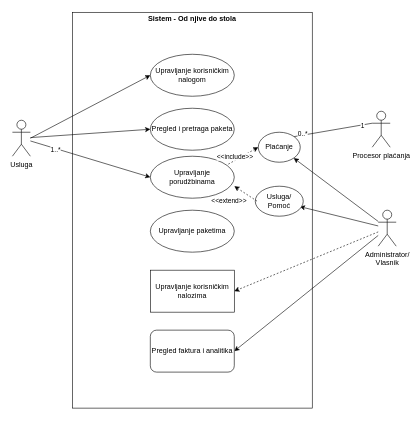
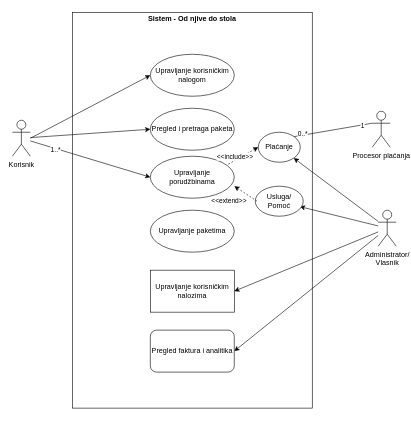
  <mxCell id="0" />
  <mxCell id="1" parent="0" />
- <mxCell id="2" value="Usluga" style="shape=umlActor;verticalLabelPosition=bottom;verticalAlign=top;html=1;" parent="1" vertex="1"><mxGeometry x="20" y="200" width="30" height="60" as="geometry" /></mxCell>
+ <mxCell id="2" value="Korisnik" style="shape=umlActor;verticalLabelPosition=bottom;verticalAlign=top;html=1;" parent="1" vertex="1"><mxGeometry x="20" y="200" width="30" height="60" as="geometry" /></mxCell>
  <mxCell id="3" value="&lt;p style=&quot;margin:0px;margin-top:4px;text-align:center;&quot;&gt;&lt;b&gt;Sistem - Od njive do stola&lt;/b&gt;&lt;/p&gt;" style="verticalAlign=top;align=left;overflow=fill;html=1;whiteSpace=wrap;" parent="1" vertex="1"><mxGeometry x="120" y="20" width="400" height="660" as="geometry" /></mxCell>
  <mxCell id="4" style="rounded=0;orthogonalLoop=1;jettySize=auto;html=1;entryX=0;entryY=0.5;entryDx=0;entryDy=0;" parent="1" source="2" target="10" edge="1"><mxGeometry relative="1" as="geometry" /></mxCell>
  <mxCell id="5" value="1..*" style="edgeLabel;html=1;align=center;verticalAlign=middle;resizable=0;points=[];" vertex="1" connectable="0" parent="4"><mxGeometry x="-0.565" y="-1" relative="1" as="geometry"><mxPoint x="-1" as="offset" /></mxGeometry></mxCell>
  <mxCell id="6" style="rounded=0;orthogonalLoop=1;jettySize=auto;html=1;entryX=0;entryY=0.5;entryDx=0;entryDy=0;" parent="1" source="2" target="9" edge="1"><mxGeometry relative="1" as="geometry" /></mxCell>
  <mxCell id="7" value="Upravljanje korisničkim nalogom" style="ellipse;whiteSpace=wrap;html=1;" parent="1" vertex="1"><mxGeometry x="250" y="90" width="140" height="70" as="geometry" /></mxCell>
  <mxCell id="8" style="rounded=0;orthogonalLoop=1;jettySize=auto;html=1;entryX=0;entryY=0.5;entryDx=0;entryDy=0;" parent="1" target="7" edge="1"><mxGeometry relative="1" as="geometry"><mxPoint x="50" y="230" as="sourcePoint" /></mxGeometry></mxCell>
  <mxCell id="9" value="Pregled i pretraga paketa" style="ellipse;whiteSpace=wrap;html=1;" parent="1" vertex="1"><mxGeometry x="250" y="180" width="140" height="70" as="geometry" /></mxCell>
  <mxCell id="10" value="Upravljanje porudžbinama" style="ellipse;whiteSpace=wrap;html=1;" parent="1" vertex="1"><mxGeometry x="250" y="260" width="140" height="70" as="geometry" /></mxCell>
  <mxCell id="11" style="rounded=0;orthogonalLoop=1;jettySize=auto;html=1;" parent="1" source="14" target="23" edge="1"><mxGeometry relative="1" as="geometry" /></mxCell>
- <mxCell id="12" style="rounded=0;orthogonalLoop=1;jettySize=auto;html=1;entryX=1;entryY=0.5;entryDx=0;entryDy=0;dashed=1;" parent="1" source="14" target="17" edge="1"><mxGeometry relative="1" as="geometry" /></mxCell>
+ <mxCell id="12" style="rounded=0;orthogonalLoop=1;jettySize=auto;html=1;entryX=1;entryY=0.5;entryDx=0;entryDy=0;" parent="1" source="14" target="17" edge="1"><mxGeometry relative="1" as="geometry" /></mxCell>
  <mxCell id="13" style="rounded=0;orthogonalLoop=1;jettySize=auto;html=1;entryX=1;entryY=0.5;entryDx=0;entryDy=0;" parent="1" source="14" target="18" edge="1"><mxGeometry relative="1" as="geometry" /></mxCell>
  <mxCell id="14" value="Administrator/&lt;div&gt;Vlasnik&lt;/div&gt;" style="shape=umlActor;verticalLabelPosition=bottom;verticalAlign=top;html=1;" parent="1" vertex="1"><mxGeometry x="630" y="350" width="30" height="60" as="geometry" /></mxCell>
  <mxCell id="15" style="rounded=0;orthogonalLoop=1;jettySize=auto;html=1;startArrow=classic;startFill=1;endArrow=none;endFill=0;exitX=0.929;exitY=0.68;exitDx=0;exitDy=0;exitPerimeter=0;" parent="1" source="26" target="14" edge="1"><mxGeometry relative="1" as="geometry"><mxPoint x="560" y="350" as="sourcePoint" /></mxGeometry></mxCell>
  <mxCell id="16" value="Upravljanje paketima" style="ellipse;whiteSpace=wrap;html=1;" parent="1" vertex="1"><mxGeometry x="250" y="350" width="140" height="70" as="geometry" /></mxCell>
  <mxCell id="17" value="Upravljanje korisničkim nalozima" style="whiteSpace=wrap;html=1;rounded=0;" parent="1" vertex="1"><mxGeometry x="250" y="450" width="140" height="70" as="geometry" /></mxCell>
  <mxCell id="18" value="Pregled faktura i analitika" style="whiteSpace=wrap;html=1;rounded=1;" parent="1" vertex="1"><mxGeometry x="250" y="550" width="140" height="70" as="geometry" /></mxCell>
  <mxCell id="19" value="Procesor plaćanja" style="shape=umlActor;verticalLabelPosition=bottom;verticalAlign=top;html=1;outlineConnect=0;" vertex="1" parent="1"><mxGeometry x="620" y="185" width="30" height="60" as="geometry" /></mxCell>
  <mxCell id="20" value="" style="endArrow=none;html=1;rounded=0;entryX=0;entryY=0.333;entryDx=0;entryDy=0;entryPerimeter=0;exitX=1;exitY=0;exitDx=0;exitDy=0;" edge="1" parent="1" source="23" target="19"><mxGeometry width="50" height="50" relative="1" as="geometry"><mxPoint x="570" y="170" as="sourcePoint" /><mxPoint x="560" y="220" as="targetPoint" /></mxGeometry></mxCell>
  <mxCell id="21" value="0..*" style="edgeLabel;html=1;align=center;verticalAlign=middle;resizable=0;points=[];" vertex="1" connectable="0" parent="20"><mxGeometry x="-0.785" y="2" relative="1" as="geometry"><mxPoint as="offset" /></mxGeometry></mxCell>
  <mxCell id="22" value="1" style="edgeLabel;html=1;align=center;verticalAlign=middle;resizable=0;points=[];" vertex="1" connectable="0" parent="20"><mxGeometry x="0.742" y="-1" relative="1" as="geometry"><mxPoint as="offset" /></mxGeometry></mxCell>
  <mxCell id="23" value="Plaćanje" style="ellipse;whiteSpace=wrap;html=1;" vertex="1" parent="1"><mxGeometry x="430" y="220" width="70" height="50" as="geometry" /></mxCell>
  <mxCell id="24" value="" style="endArrow=none;dashed=1;html=1;rounded=0;entryX=0.919;entryY=0.2;entryDx=0;entryDy=0;exitX=0;exitY=0.5;exitDx=0;exitDy=0;startArrow=classic;startFill=1;entryPerimeter=0;" edge="1" parent="1" source="23" target="10"><mxGeometry width="50" height="50" relative="1" as="geometry"><mxPoint x="420" y="240" as="sourcePoint" /><mxPoint x="370" y="290" as="targetPoint" /></mxGeometry></mxCell>
  <mxCell id="25" value="&amp;lt;&amp;lt;include&amp;gt;&amp;gt;" style="edgeLabel;html=1;align=center;verticalAlign=middle;resizable=0;points=[];" vertex="1" connectable="0" parent="24"><mxGeometry x="0.049" y="1" relative="1" as="geometry"><mxPoint x="-13" y="-1" as="offset" /></mxGeometry></mxCell>
  <mxCell id="26" value="Usluga/&lt;div&gt;Pomoć&lt;/div&gt;" style="ellipse;whiteSpace=wrap;html=1;" vertex="1" parent="1"><mxGeometry x="425" y="310" width="80" height="50" as="geometry" /></mxCell>
  <mxCell id="27" value="" style="endArrow=none;dashed=1;html=1;rounded=0;entryX=0;entryY=0.5;entryDx=0;entryDy=0;startArrow=classic;startFill=1;" edge="1" parent="1"><mxGeometry width="50" height="50" relative="1" as="geometry"><mxPoint x="390" y="310" as="sourcePoint" /><mxPoint x="429.06" y="335.65" as="targetPoint" /></mxGeometry></mxCell>
  <mxCell id="28" value="&amp;lt;&amp;lt;extend&amp;gt;&amp;gt;" style="edgeLabel;html=1;align=center;verticalAlign=middle;resizable=0;points=[];" vertex="1" connectable="0" parent="27"><mxGeometry x="0.049" y="1" relative="1" as="geometry"><mxPoint x="-31" y="12" as="offset" /></mxGeometry></mxCell>
